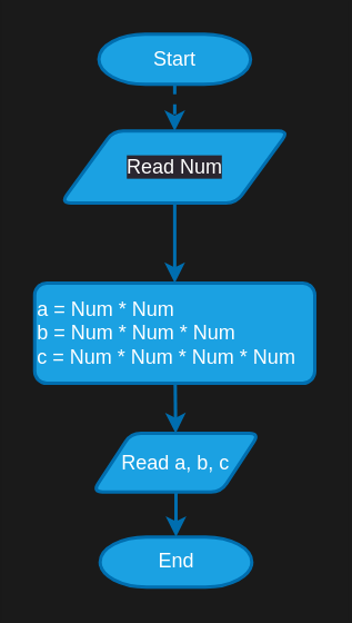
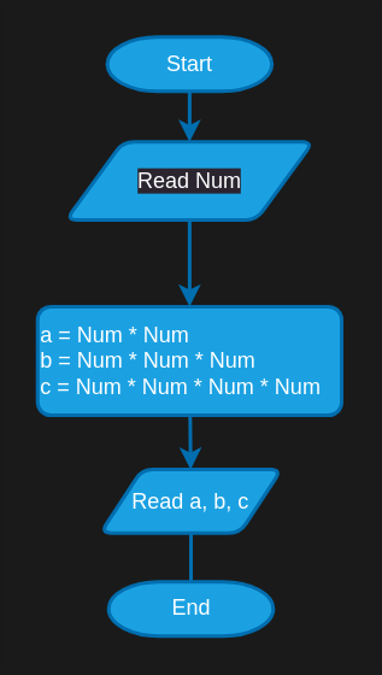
  <mxCell id="0" />
  <mxCell id="1" parent="0" />
- <mxCell id="2" value="" style="edgeStyle=none;html=1;strokeWidth=2;fillColor=#1ba1e2;strokeColor=#006EAF;dashed=1;" edge="1" parent="1" source="3" target="5"><mxGeometry relative="1" as="geometry" /></mxCell>
+ <mxCell id="2" value="" style="edgeStyle=none;html=1;strokeWidth=2;fillColor=#1ba1e2;strokeColor=#006EAF;" edge="1" parent="1" source="3" target="5"><mxGeometry relative="1" as="geometry" /></mxCell>
  <mxCell id="3" value="Start" style="strokeWidth=2;html=1;shape=mxgraph.flowchart.terminator;whiteSpace=wrap;fillColor=#1ba1e2;fontColor=#ffffff;strokeColor=#006EAF;" vertex="1" parent="1"><mxGeometry x="58.75" y="20" width="91" height="30" as="geometry" /></mxCell>
  <mxCell id="4" value="" style="edgeStyle=none;html=1;strokeWidth=2;fillColor=#1ba1e2;strokeColor=#006EAF;" edge="1" parent="1" source="5" target="8"><mxGeometry relative="1" as="geometry" /></mxCell>
  <mxCell id="5" value="&lt;span style=&quot;color: rgb(255, 255, 255); font-family: Helvetica; font-size: 12px; font-style: normal; font-variant-ligatures: normal; font-variant-caps: normal; font-weight: 400; letter-spacing: normal; orphans: 2; text-align: center; text-indent: 0px; text-transform: none; widows: 2; word-spacing: 0px; -webkit-text-stroke-width: 0px; background-color: rgb(42, 37, 47); text-decoration-thickness: initial; text-decoration-style: initial; text-decoration-color: initial; float: none; display: inline !important;&quot;&gt;Read Num&lt;/span&gt;" style="shape=parallelogram;html=1;strokeWidth=2;perimeter=parallelogramPerimeter;whiteSpace=wrap;rounded=1;arcSize=12;size=0.23;fillColor=#1ba1e2;fontColor=#ffffff;strokeColor=#006EAF;" vertex="1" parent="1"><mxGeometry x="36" y="78" width="136.5" height="43" as="geometry" /></mxCell>
  <mxCell id="6" value="End" style="strokeWidth=2;html=1;shape=mxgraph.flowchart.terminator;whiteSpace=wrap;fillColor=#1ba1e2;fontColor=#ffffff;strokeColor=#006EAF;" vertex="1" parent="1"><mxGeometry x="59.5" y="321" width="91" height="30" as="geometry" /></mxCell>
  <mxCell id="7" value="" style="edgeStyle=none;html=1;strokeWidth=2;fillColor=#1ba1e2;strokeColor=#006EAF;" edge="1" parent="1" source="8" target="10"><mxGeometry relative="1" as="geometry" /></mxCell>
  <mxCell id="8" value="a = Num * Num&lt;br&gt;b = Num * Num * Num&lt;br&gt;c = Num * Num * Num * Num" style="whiteSpace=wrap;html=1;fillColor=#1ba1e2;strokeColor=#006EAF;fontColor=#ffffff;strokeWidth=2;rounded=1;arcSize=12;align=left;" vertex="1" parent="1"><mxGeometry x="20.25" y="169" width="168" height="60" as="geometry" /></mxCell>
- <mxCell id="9" value="" style="edgeStyle=none;html=1;strokeWidth=2;fillColor=#1ba1e2;strokeColor=#006EAF;" edge="1" parent="1" source="10" target="6"><mxGeometry relative="1" as="geometry" /></mxCell>
+ <mxCell id="9" value="" style="edgeStyle=none;html=1;strokeWidth=2;fillColor=#1ba1e2;strokeColor=#006EAF;endArrow=none;" edge="1" parent="1" source="10" target="6"><mxGeometry relative="1" as="geometry" /></mxCell>
  <mxCell id="10" value="Read a, b, c" style="shape=parallelogram;html=1;strokeWidth=2;perimeter=parallelogramPerimeter;whiteSpace=wrap;rounded=1;arcSize=12;size=0.23;fillColor=#1ba1e2;fontColor=#ffffff;strokeColor=#006EAF;" vertex="1" parent="1"><mxGeometry x="55" y="259" width="100" height="35" as="geometry" /></mxCell>
